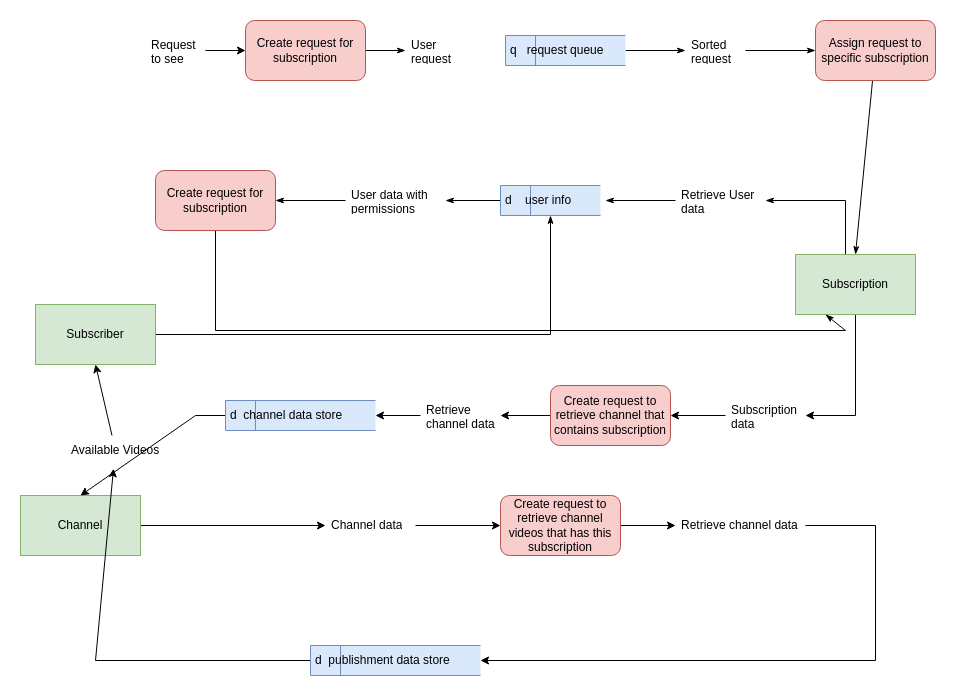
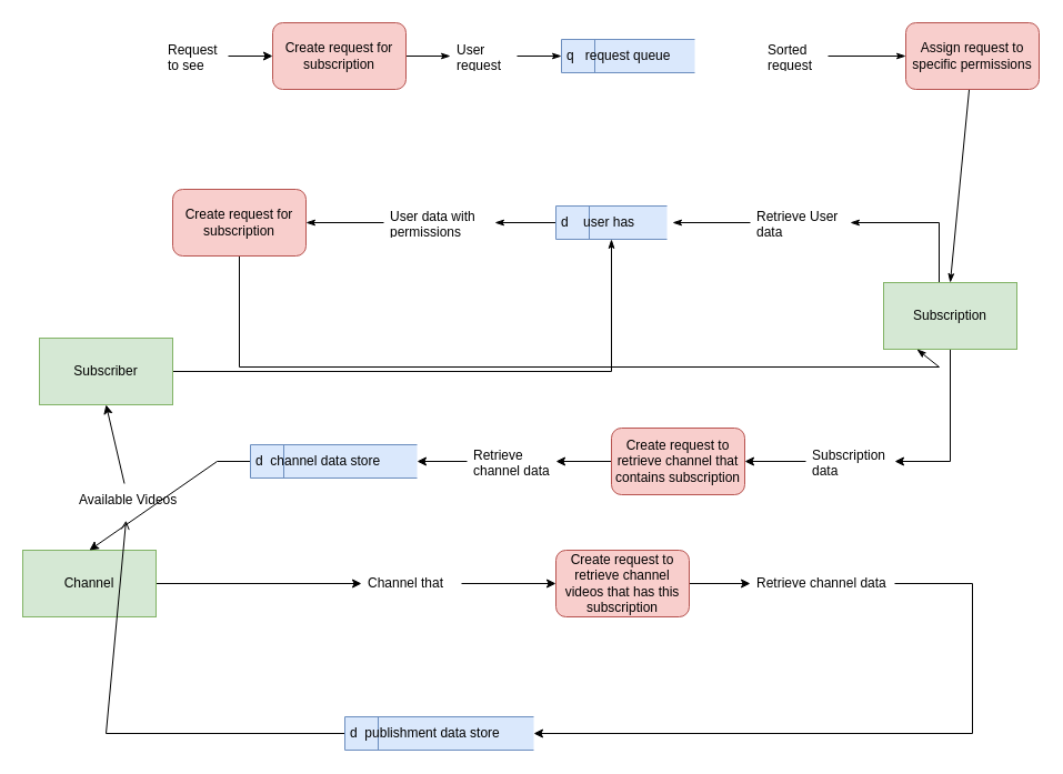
  <mxCell id="0" />
  <mxCell id="1" parent="0" />
  <mxCell id="2" style="edgeStyle=orthogonalEdgeStyle;rounded=0;orthogonalLoop=1;jettySize=auto;html=1;elbow=vertical;endArrow=classicThin;endFill=1;" parent="1" source="3" target="22" edge="1"><mxGeometry relative="1" as="geometry" /></mxCell>
  <mxCell id="3" value="Subscriber" style="rounded=0;whiteSpace=wrap;html=1;fillColor=#d5e8d4;strokeColor=#82b366;" parent="1" vertex="1"><mxGeometry x="35" y="304" width="120" height="60" as="geometry" /></mxCell>
  <mxCell id="4" style="edgeStyle=orthogonalEdgeStyle;rounded=0;orthogonalLoop=1;jettySize=auto;html=1;exitX=1;exitY=0.5;exitDx=0;exitDy=0;entryX=0;entryY=0.5;entryDx=0;entryDy=0;endArrow=classicThin;endFill=1;elbow=vertical;" parent="1" source="5" target="9" edge="1"><mxGeometry relative="1" as="geometry" /></mxCell>
  <mxCell id="5" value="Create request for subscription" style="rounded=1;whiteSpace=wrap;html=1;fillColor=#f8cecc;strokeColor=#b85450;" parent="1" vertex="1"><mxGeometry x="245" y="20" width="120" height="60" as="geometry" /></mxCell>
  <mxCell id="6" style="edgeStyle=orthogonalEdgeStyle;rounded=0;orthogonalLoop=1;jettySize=auto;html=1;exitX=1;exitY=0.5;exitDx=0;exitDy=0;elbow=vertical;" parent="1" source="7" target="5" edge="1"><mxGeometry relative="1" as="geometry" /></mxCell>
  <mxCell id="7" value="Request to see video" style="text;strokeColor=none;fillColor=none;align=left;verticalAlign=middle;spacingLeft=4;spacingRight=4;overflow=hidden;points=[[0,0.5],[1,0.5]];portConstraint=eastwest;rotatable=0;whiteSpace=wrap;html=1;" parent="1" vertex="1"><mxGeometry x="145" y="35" width="60" height="30" as="geometry" /></mxCell>
+ <mxCell id="8" style="edgeStyle=orthogonalEdgeStyle;rounded=0;orthogonalLoop=1;jettySize=auto;html=1;entryX=0;entryY=0.5;entryDx=0;entryDy=0;endArrow=classicThin;endFill=1;elbow=vertical;" parent="1" source="9" target="13" edge="1"><mxGeometry relative="1" as="geometry" /></mxCell>
  <mxCell id="9" value="User request" style="text;strokeColor=none;fillColor=none;align=left;verticalAlign=middle;spacingLeft=4;spacingRight=4;overflow=hidden;points=[[0,0.5],[1,0.5]];portConstraint=eastwest;rotatable=0;whiteSpace=wrap;html=1;" parent="1" vertex="1"><mxGeometry x="405" y="35" width="60" height="30" as="geometry" /></mxCell>
  <mxCell id="10" style="edgeStyle=orthogonalEdgeStyle;rounded=0;orthogonalLoop=1;jettySize=auto;html=1;entryX=0;entryY=0.5;entryDx=0;entryDy=0;endArrow=classicThin;endFill=1;elbow=vertical;" parent="1" source="11" target="15" edge="1"><mxGeometry relative="1" as="geometry" /></mxCell>
  <mxCell id="11" value="Sorted request" style="text;strokeColor=none;fillColor=none;align=left;verticalAlign=middle;spacingLeft=4;spacingRight=4;overflow=hidden;points=[[0,0.5],[1,0.5]];portConstraint=eastwest;rotatable=0;whiteSpace=wrap;html=1;" parent="1" vertex="1"><mxGeometry x="685" y="35" width="60" height="30" as="geometry" /></mxCell>
- <mxCell id="12" style="edgeStyle=orthogonalEdgeStyle;rounded=0;orthogonalLoop=1;jettySize=auto;html=1;entryX=0;entryY=0.5;entryDx=0;entryDy=0;endArrow=classicThin;endFill=1;elbow=vertical;" parent="1" source="13" target="11" edge="1"><mxGeometry relative="1" as="geometry" /></mxCell>
  <mxCell id="13" value="q&lt;span style=&quot;white-space: pre;&quot;&gt; &lt;span style=&quot;white-space: pre;&quot;&gt; &lt;/span&gt; &lt;/span&gt;request queue" style="html=1;dashed=0;whitespace=wrap;shape=mxgraph.dfd.dataStoreID;align=left;spacingLeft=3;points=[[0,0],[0.5,0],[1,0],[0,0.5],[1,0.5],[0,1],[0.5,1],[1,1]];fillColor=#dae8fc;strokeColor=#6c8ebf;" parent="1" vertex="1"><mxGeometry x="505" y="35" width="120" height="30" as="geometry" /></mxCell>
  <mxCell id="14" style="rounded=0;orthogonalLoop=1;jettySize=auto;html=1;entryX=0.5;entryY=0;entryDx=0;entryDy=0;endArrow=classicThin;endFill=1;elbow=vertical;" parent="1" source="15" target="18" edge="1"><mxGeometry relative="1" as="geometry" /></mxCell>
- <mxCell id="15" value="Assign request to specific subscription" style="rounded=1;whiteSpace=wrap;html=1;fillColor=#f8cecc;strokeColor=#b85450;" parent="1" vertex="1"><mxGeometry x="815" y="20" width="120" height="60" as="geometry" /></mxCell>
+ <mxCell id="15" value="Assign request to specific permissions" style="rounded=1;whiteSpace=wrap;html=1;fillColor=#f8cecc;strokeColor=#b85450;" parent="1" vertex="1"><mxGeometry x="815" y="20" width="120" height="60" as="geometry" /></mxCell>
  <mxCell id="16" style="edgeStyle=orthogonalEdgeStyle;rounded=0;orthogonalLoop=1;jettySize=auto;html=1;entryX=1;entryY=0.5;entryDx=0;entryDy=0;endArrow=classicThin;endFill=1;elbow=vertical;exitX=0.25;exitY=0;exitDx=0;exitDy=0;" parent="1" source="18" target="20" edge="1"><mxGeometry relative="1" as="geometry"><Array as="points"><mxPoint x="845" y="200" /></Array></mxGeometry></mxCell>
  <mxCell id="17" style="edgeStyle=orthogonalEdgeStyle;rounded=0;orthogonalLoop=1;jettySize=auto;html=1;entryX=1;entryY=0.5;entryDx=0;entryDy=0;" edge="1" parent="1" source="18" target="30"><mxGeometry relative="1" as="geometry"><mxPoint x="875" y="370" as="targetPoint" /><Array as="points" /></mxGeometry></mxCell>
  <mxCell id="18" value="Subscription" style="rounded=0;whiteSpace=wrap;html=1;fillColor=#d5e8d4;strokeColor=#82b366;" parent="1" vertex="1"><mxGeometry x="795" y="254" width="120" height="60" as="geometry" /></mxCell>
  <mxCell id="19" style="edgeStyle=orthogonalEdgeStyle;rounded=0;orthogonalLoop=1;jettySize=auto;html=1;endArrow=classicThin;endFill=1;elbow=vertical;" parent="1" source="20" edge="1"><mxGeometry relative="1" as="geometry"><mxPoint x="605" y="200" as="targetPoint" /></mxGeometry></mxCell>
  <mxCell id="20" value="Retrieve User data" style="text;strokeColor=none;fillColor=none;align=left;verticalAlign=middle;spacingLeft=4;spacingRight=4;overflow=hidden;points=[[0,0.5],[1,0.5]];portConstraint=eastwest;rotatable=0;whiteSpace=wrap;html=1;" parent="1" vertex="1"><mxGeometry x="675" y="185" width="90" height="30" as="geometry" /></mxCell>
  <mxCell id="21" style="edgeStyle=orthogonalEdgeStyle;rounded=0;orthogonalLoop=1;jettySize=auto;html=1;entryX=1;entryY=0.5;entryDx=0;entryDy=0;endArrow=classicThin;endFill=1;elbow=vertical;" parent="1" source="22" target="24" edge="1"><mxGeometry relative="1" as="geometry" /></mxCell>
- <mxCell id="22" value="d&lt;span style=&quot;white-space: pre;&quot;&gt; &lt;/span&gt;&amp;nbsp;&lt;span style=&quot;white-space: pre;&quot;&gt; &lt;/span&gt;&amp;nbsp;user info" style="html=1;dashed=0;whitespace=wrap;shape=mxgraph.dfd.dataStoreID;align=left;spacingLeft=3;points=[[0,0],[0.5,0],[1,0],[0,0.5],[1,0.5],[0,1],[0.5,1],[1,1]];fillColor=#dae8fc;strokeColor=#6c8ebf;" parent="1" vertex="1"><mxGeometry x="500" y="185" width="100" height="30" as="geometry" /></mxCell>
+ <mxCell id="22" value="d&lt;span style=&quot;white-space: pre;&quot;&gt; &lt;/span&gt;&amp;nbsp;&lt;span style=&quot;white-space: pre;&quot;&gt; &lt;/span&gt;&amp;nbsp;user has" style="html=1;dashed=0;whitespace=wrap;shape=mxgraph.dfd.dataStoreID;align=left;spacingLeft=3;points=[[0,0],[0.5,0],[1,0],[0,0.5],[1,0.5],[0,1],[0.5,1],[1,1]];fillColor=#dae8fc;strokeColor=#6c8ebf;" parent="1" vertex="1"><mxGeometry x="500" y="185" width="100" height="30" as="geometry" /></mxCell>
  <mxCell id="23" style="edgeStyle=orthogonalEdgeStyle;rounded=0;orthogonalLoop=1;jettySize=auto;html=1;endArrow=classicThin;endFill=1;elbow=vertical;" parent="1" source="24" target="26" edge="1"><mxGeometry relative="1" as="geometry" /></mxCell>
  <mxCell id="24" value="User data with permissions" style="text;strokeColor=none;fillColor=none;align=left;verticalAlign=middle;spacingLeft=4;spacingRight=4;overflow=hidden;points=[[0,0.5],[1,0.5]];portConstraint=eastwest;rotatable=0;whiteSpace=wrap;html=1;" parent="1" vertex="1"><mxGeometry x="345" y="185" width="100" height="30" as="geometry" /></mxCell>
  <mxCell id="25" style="edgeStyle=none;rounded=0;orthogonalLoop=1;jettySize=auto;html=1;endArrow=classicThin;endFill=1;elbow=vertical;entryX=0.25;entryY=1;entryDx=0;entryDy=0;" parent="1" source="26" target="18" edge="1"><mxGeometry relative="1" as="geometry"><mxPoint x="875" y="250" as="targetPoint" /><Array as="points"><mxPoint x="215" y="330" /><mxPoint x="845" y="330" /></Array></mxGeometry></mxCell>
  <mxCell id="26" value="Create request for subscription" style="rounded=1;whiteSpace=wrap;html=1;fillColor=#f8cecc;strokeColor=#b85450;" parent="1" vertex="1"><mxGeometry x="155" y="170" width="120" height="60" as="geometry" /></mxCell>
  <mxCell id="27" style="edgeStyle=none;rounded=0;orthogonalLoop=1;jettySize=auto;html=1;entryX=0;entryY=0.5;entryDx=0;entryDy=0;exitX=0;exitY=0.5;exitDx=0;exitDy=0;" edge="1" parent="1" source="28" target="42"><mxGeometry relative="1" as="geometry"><mxPoint x="525" y="690" as="targetPoint" /></mxGeometry></mxCell>
  <mxCell id="28" value="Channel" style="rounded=0;whiteSpace=wrap;html=1;fillColor=#d5e8d4;strokeColor=#82b366;" vertex="1" parent="1"><mxGeometry x="20" y="495" width="120" height="60" as="geometry" /></mxCell>
  <mxCell id="29" style="edgeStyle=none;rounded=0;orthogonalLoop=1;jettySize=auto;html=1;entryX=1;entryY=0.5;entryDx=0;entryDy=0;" edge="1" parent="1" source="30" target="32"><mxGeometry relative="1" as="geometry" /></mxCell>
  <mxCell id="30" value="Subscription data" style="text;strokeColor=none;fillColor=none;align=left;verticalAlign=middle;spacingLeft=4;spacingRight=4;overflow=hidden;points=[[0,0.5],[1,0.5]];portConstraint=eastwest;rotatable=0;whiteSpace=wrap;html=1;" vertex="1" parent="1"><mxGeometry x="725" y="400" width="80" height="30" as="geometry" /></mxCell>
  <mxCell id="31" style="rounded=0;orthogonalLoop=1;jettySize=auto;html=1;entryX=1;entryY=0.5;entryDx=0;entryDy=0;" edge="1" parent="1" source="32" target="38"><mxGeometry relative="1" as="geometry" /></mxCell>
  <mxCell id="32" value="Create request to retrieve channel that contains subscription" style="rounded=1;whiteSpace=wrap;html=1;fillColor=#f8cecc;strokeColor=#b85450;" vertex="1" parent="1"><mxGeometry x="550" y="385" width="120" height="60" as="geometry" /></mxCell>
  <mxCell id="33" style="rounded=0;orthogonalLoop=1;jettySize=auto;html=1;entryX=0.5;entryY=0;entryDx=0;entryDy=0;exitX=0;exitY=0.5;exitDx=0;exitDy=0;" edge="1" parent="1" source="34" target="28"><mxGeometry relative="1" as="geometry"><Array as="points"><mxPoint x="195" y="415" /></Array></mxGeometry></mxCell>
  <mxCell id="34" value="d&lt;span style=&quot;white-space: pre;&quot;&gt; &lt;/span&gt;&amp;nbsp;channel data store" style="html=1;dashed=0;whitespace=wrap;shape=mxgraph.dfd.dataStoreID;align=left;spacingLeft=3;points=[[0,0],[0.5,0],[1,0],[0,0.5],[1,0.5],[0,1],[0.5,1],[1,1]];fillColor=#dae8fc;strokeColor=#6c8ebf;" vertex="1" parent="1"><mxGeometry x="225" y="400" width="150" height="30" as="geometry" /></mxCell>
- <mxCell id="35" style="edgeStyle=none;rounded=0;orthogonalLoop=1;jettySize=auto;html=1;exitX=0;exitY=0.5;exitDx=0;exitDy=0;entryX=0.48;entryY=1.107;entryDx=0;entryDy=0;entryPerimeter=0;" edge="1" parent="1" source="36" target="46"><mxGeometry relative="1" as="geometry"><mxPoint x="105" y="470" as="targetPoint" /><Array as="points"><mxPoint x="95" y="660" /></Array></mxGeometry></mxCell>
+ <mxCell id="35" style="edgeStyle=none;rounded=0;orthogonalLoop=1;jettySize=auto;html=1;exitX=0;exitY=0.5;exitDx=0;exitDy=0;entryX=0.48;entryY=1.107;entryDx=0;entryDy=0;entryPerimeter=0;endArrow=open;" edge="1" parent="1" source="36" target="46"><mxGeometry relative="1" as="geometry"><mxPoint x="105" y="470" as="targetPoint" /><Array as="points"><mxPoint x="95" y="660" /></Array></mxGeometry></mxCell>
  <mxCell id="36" value="d&lt;span style=&quot;white-space: pre;&quot;&gt; &lt;/span&gt;&amp;nbsp;publishment data store" style="html=1;dashed=0;whitespace=wrap;shape=mxgraph.dfd.dataStoreID;align=left;spacingLeft=3;points=[[0,0],[0.5,0],[1,0],[0,0.5],[1,0.5],[0,1],[0.5,1],[1,1]];fillColor=#dae8fc;strokeColor=#6c8ebf;" vertex="1" parent="1"><mxGeometry x="310" y="645" width="170" height="30" as="geometry" /></mxCell>
  <mxCell id="37" style="edgeStyle=orthogonalEdgeStyle;rounded=0;orthogonalLoop=1;jettySize=auto;html=1;entryX=1;entryY=0.5;entryDx=0;entryDy=0;" edge="1" parent="1" source="38" target="34"><mxGeometry relative="1" as="geometry" /></mxCell>
  <mxCell id="38" value="Retrieve channel data" style="text;strokeColor=none;fillColor=none;align=left;verticalAlign=middle;spacingLeft=4;spacingRight=4;overflow=hidden;points=[[0,0.5],[1,0.5]];portConstraint=eastwest;rotatable=0;whiteSpace=wrap;html=1;" vertex="1" parent="1"><mxGeometry x="420" y="400" width="80" height="30" as="geometry" /></mxCell>
  <mxCell id="39" style="rounded=0;orthogonalLoop=1;jettySize=auto;html=1;entryX=0;entryY=0.5;entryDx=0;entryDy=0;" edge="1" parent="1" source="40" target="44"><mxGeometry relative="1" as="geometry"><mxPoint x="835" y="600" as="targetPoint" /></mxGeometry></mxCell>
  <mxCell id="40" value="Create request to retrieve channel videos that has this subscription" style="rounded=1;whiteSpace=wrap;html=1;fillColor=#f8cecc;strokeColor=#b85450;" vertex="1" parent="1"><mxGeometry x="500" y="495" width="120" height="60" as="geometry" /></mxCell>
  <mxCell id="41" style="edgeStyle=none;rounded=0;orthogonalLoop=1;jettySize=auto;html=1;entryX=0;entryY=0.5;entryDx=0;entryDy=0;" edge="1" parent="1" source="42" target="40"><mxGeometry relative="1" as="geometry"><mxPoint x="565" y="540" as="targetPoint" /></mxGeometry></mxCell>
- <mxCell id="42" value="Channel data" style="text;strokeColor=none;fillColor=none;align=left;verticalAlign=middle;spacingLeft=4;spacingRight=4;overflow=hidden;points=[[0,0.5],[1,0.5]];portConstraint=eastwest;rotatable=0;whiteSpace=wrap;html=1;" vertex="1" parent="1"><mxGeometry x="325" y="510" width="90" height="30" as="geometry" /></mxCell>
+ <mxCell id="42" value="Channel that" style="text;strokeColor=none;fillColor=none;align=left;verticalAlign=middle;spacingLeft=4;spacingRight=4;overflow=hidden;points=[[0,0.5],[1,0.5]];portConstraint=eastwest;rotatable=0;whiteSpace=wrap;html=1;" vertex="1" parent="1"><mxGeometry x="325" y="510" width="90" height="30" as="geometry" /></mxCell>
  <mxCell id="43" style="edgeStyle=none;rounded=0;orthogonalLoop=1;jettySize=auto;html=1;entryX=1;entryY=0.5;entryDx=0;entryDy=0;exitX=1;exitY=0.5;exitDx=0;exitDy=0;" edge="1" parent="1" source="44" target="36"><mxGeometry relative="1" as="geometry"><Array as="points"><mxPoint x="875" y="525" /><mxPoint x="875" y="660" /></Array></mxGeometry></mxCell>
  <mxCell id="44" value="Retrieve channel data" style="text;strokeColor=none;fillColor=none;align=left;verticalAlign=middle;spacingLeft=4;spacingRight=4;overflow=hidden;points=[[0,0.5],[1,0.5]];portConstraint=eastwest;rotatable=0;whiteSpace=wrap;html=1;" vertex="1" parent="1"><mxGeometry x="675" y="510" width="130" height="30" as="geometry" /></mxCell>
  <mxCell id="45" style="edgeStyle=none;rounded=0;orthogonalLoop=1;jettySize=auto;html=1;entryX=0.5;entryY=1;entryDx=0;entryDy=0;" edge="1" parent="1" source="46" target="3"><mxGeometry relative="1" as="geometry" /></mxCell>
  <mxCell id="46" value="Available Videos" style="text;strokeColor=none;fillColor=none;align=left;verticalAlign=middle;spacingLeft=4;spacingRight=4;overflow=hidden;points=[[0,0.5],[1,0.5]];portConstraint=eastwest;rotatable=0;whiteSpace=wrap;html=1;" vertex="1" parent="1"><mxGeometry x="65" y="435" width="100" height="30" as="geometry" /></mxCell>
